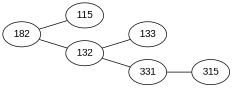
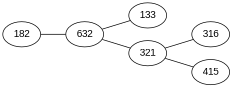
  graph {
    fontname="Liberation Sans"
    rankdir=LR
    node [fontname="Liberation Sans"]
    edge [fontname="Liberation Sans"]
    n1 [label=182]
-   115
-   132
+   132 [label=632]
    n4 [label=133]
-   321 [label=331]
-   315
-   n1 -- 115
+   321
+   315 [label=316]
+   415
    n1 -- 132
    132 -- n4
    132 -- 321
    321 -- 315
+   321 -- 415
  }
